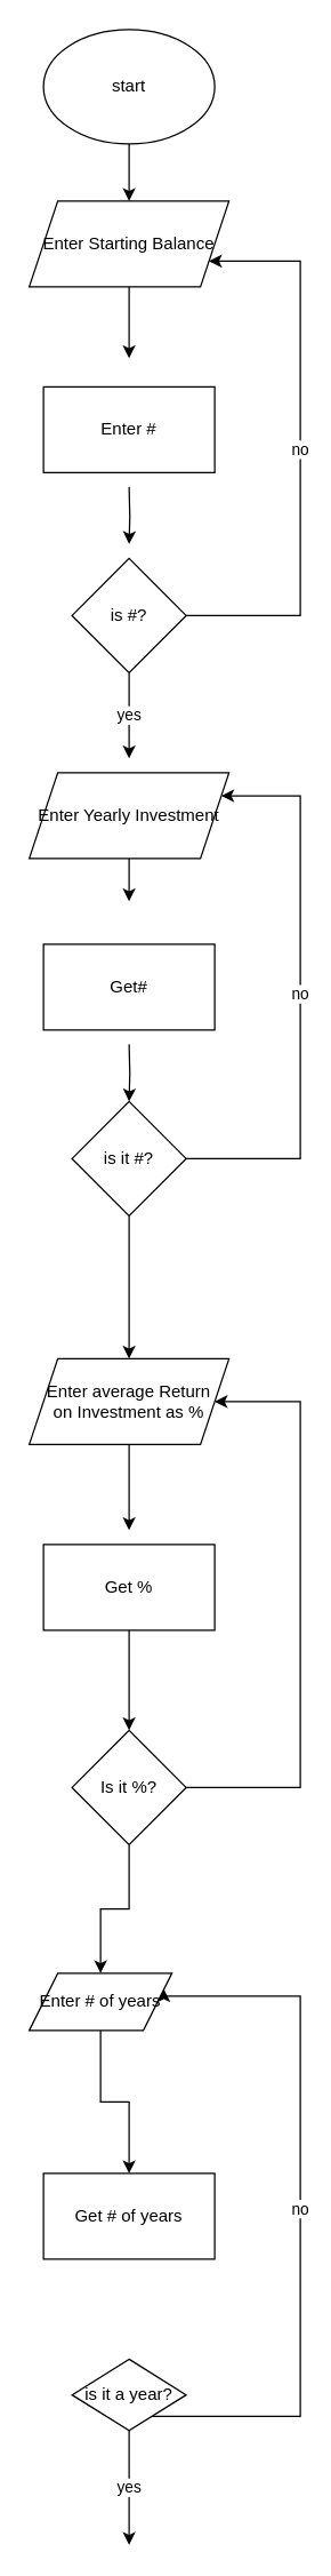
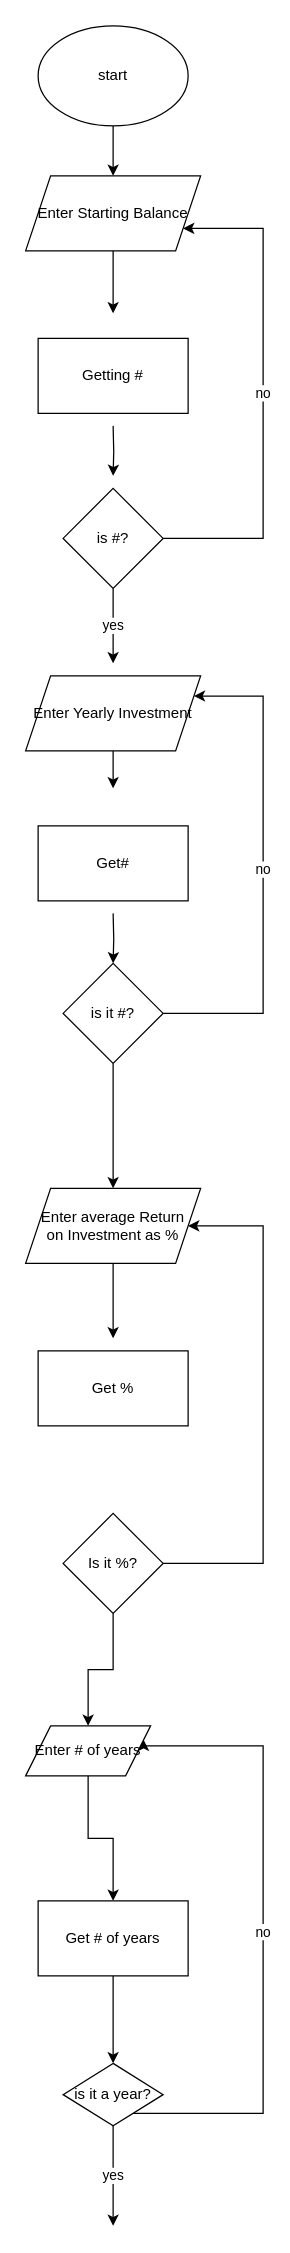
  <mxCell id="0" />
  <mxCell id="1" parent="0" />
  <mxCell id="2" style="edgeStyle=orthogonalEdgeStyle;rounded=0;orthogonalLoop=1;jettySize=auto;html=1;" edge="1" parent="1" source="3"><mxGeometry relative="1" as="geometry"><mxPoint x="90" y="140" as="targetPoint" /></mxGeometry></mxCell>
  <mxCell id="3" value="start" style="ellipse;whiteSpace=wrap;html=1;" vertex="1" parent="1"><mxGeometry x="30" y="20" width="120" height="80" as="geometry" /></mxCell>
  <mxCell id="4" style="edgeStyle=orthogonalEdgeStyle;rounded=0;orthogonalLoop=1;jettySize=auto;html=1;" edge="1" parent="1" source="5"><mxGeometry relative="1" as="geometry"><mxPoint x="90" y="250" as="targetPoint" /></mxGeometry></mxCell>
  <mxCell id="5" value="Enter Starting Balance" style="shape=parallelogram;perimeter=parallelogramPerimeter;whiteSpace=wrap;html=1;fixedSize=1;" vertex="1" parent="1"><mxGeometry x="20" y="140" width="140" height="60" as="geometry" /></mxCell>
  <mxCell id="6" style="edgeStyle=orthogonalEdgeStyle;rounded=0;orthogonalLoop=1;jettySize=auto;html=1;" edge="1" parent="1"><mxGeometry relative="1" as="geometry"><mxPoint x="90" y="380" as="targetPoint" /><mxPoint x="90" y="340" as="sourcePoint" /></mxGeometry></mxCell>
  <mxCell id="7" value="no" style="edgeStyle=orthogonalEdgeStyle;rounded=0;orthogonalLoop=1;jettySize=auto;html=1;exitX=1;exitY=0.5;exitDx=0;exitDy=0;entryX=1;entryY=0.75;entryDx=0;entryDy=0;" edge="1" parent="1" source="9" target="5"><mxGeometry relative="1" as="geometry"><Array as="points"><mxPoint x="210" y="430" /><mxPoint x="210" y="182" /></Array></mxGeometry></mxCell>
  <mxCell id="8" value="yes" style="edgeStyle=orthogonalEdgeStyle;rounded=0;orthogonalLoop=1;jettySize=auto;html=1;" edge="1" parent="1" source="9"><mxGeometry relative="1" as="geometry"><mxPoint x="90" y="530" as="targetPoint" /><Array as="points"><mxPoint x="90" y="530" /><mxPoint x="90" y="530" /></Array></mxGeometry></mxCell>
  <mxCell id="9" value="is #?" style="rhombus;whiteSpace=wrap;html=1;" vertex="1" parent="1"><mxGeometry x="50" y="390" width="80" height="80" as="geometry" /></mxCell>
  <mxCell id="10" style="edgeStyle=orthogonalEdgeStyle;rounded=0;orthogonalLoop=1;jettySize=auto;html=1;" edge="1" parent="1" source="11"><mxGeometry relative="1" as="geometry"><mxPoint x="90" y="630" as="targetPoint" /></mxGeometry></mxCell>
  <mxCell id="11" value="Enter Yearly Investment" style="shape=parallelogram;perimeter=parallelogramPerimeter;whiteSpace=wrap;html=1;fixedSize=1;" vertex="1" parent="1"><mxGeometry x="20" y="540" width="140" height="60" as="geometry" /></mxCell>
  <mxCell id="12" style="edgeStyle=orthogonalEdgeStyle;rounded=0;orthogonalLoop=1;jettySize=auto;html=1;" edge="1" parent="1"><mxGeometry relative="1" as="geometry"><mxPoint x="90" y="770" as="targetPoint" /><mxPoint x="90" y="730" as="sourcePoint" /></mxGeometry></mxCell>
  <mxCell id="13" value="no" style="edgeStyle=orthogonalEdgeStyle;rounded=0;orthogonalLoop=1;jettySize=auto;html=1;entryX=1;entryY=0.25;entryDx=0;entryDy=0;" edge="1" parent="1" source="15" target="11"><mxGeometry relative="1" as="geometry"><Array as="points"><mxPoint x="210" y="810" /><mxPoint x="210" y="556" /></Array></mxGeometry></mxCell>
  <mxCell id="14" value="" style="edgeStyle=orthogonalEdgeStyle;rounded=0;orthogonalLoop=1;jettySize=auto;html=1;" edge="1" parent="1" source="15" target="17"><mxGeometry relative="1" as="geometry" /></mxCell>
  <mxCell id="15" value="is it #?" style="rhombus;whiteSpace=wrap;html=1;" vertex="1" parent="1"><mxGeometry x="50" y="770" width="80" height="80" as="geometry" /></mxCell>
  <mxCell id="16" value="" style="edgeStyle=orthogonalEdgeStyle;rounded=0;orthogonalLoop=1;jettySize=auto;html=1;" edge="1" parent="1" source="17"><mxGeometry relative="1" as="geometry"><mxPoint x="90" y="1070" as="targetPoint" /></mxGeometry></mxCell>
  <mxCell id="17" value="Enter average Return&lt;br&gt;on Investment as %" style="shape=parallelogram;perimeter=parallelogramPerimeter;whiteSpace=wrap;html=1;fixedSize=1;" vertex="1" parent="1"><mxGeometry x="20" y="950" width="140" height="60" as="geometry" /></mxCell>
- <mxCell id="18" value="" style="edgeStyle=orthogonalEdgeStyle;rounded=0;orthogonalLoop=1;jettySize=auto;html=1;" edge="1" parent="1" source="19" target="24"><mxGeometry relative="1" as="geometry"><Array as="points"><mxPoint x="90" y="1175" /><mxPoint x="90" y="1175" /></Array></mxGeometry></mxCell>
  <mxCell id="19" value="Get %" style="whiteSpace=wrap;html=1;" vertex="1" parent="1"><mxGeometry x="30" y="1080" width="120" height="60" as="geometry" /></mxCell>
  <mxCell id="20" value="Get#" style="rounded=0;whiteSpace=wrap;html=1;" vertex="1" parent="1"><mxGeometry x="30" y="660" width="120" height="60" as="geometry" /></mxCell>
- <mxCell id="21" value="Enter #" style="rounded=0;whiteSpace=wrap;html=1;" vertex="1" parent="1"><mxGeometry x="30" y="270" width="120" height="60" as="geometry" /></mxCell>
+ <mxCell id="21" value="Getting #" style="rounded=0;whiteSpace=wrap;html=1;" vertex="1" parent="1"><mxGeometry x="30" y="270" width="120" height="60" as="geometry" /></mxCell>
  <mxCell id="22" style="edgeStyle=orthogonalEdgeStyle;rounded=0;orthogonalLoop=1;jettySize=auto;html=1;entryX=1;entryY=0.5;entryDx=0;entryDy=0;" edge="1" parent="1" source="24" target="17"><mxGeometry relative="1" as="geometry"><Array as="points"><mxPoint x="210" y="1250" /><mxPoint x="210" y="980" /></Array></mxGeometry></mxCell>
  <mxCell id="23" value="" style="edgeStyle=orthogonalEdgeStyle;rounded=0;orthogonalLoop=1;jettySize=auto;html=1;" edge="1" parent="1" source="24" target="26"><mxGeometry relative="1" as="geometry" /></mxCell>
  <mxCell id="24" value="Is it %?" style="rhombus;whiteSpace=wrap;html=1;" vertex="1" parent="1"><mxGeometry x="50" y="1210" width="80" height="80" as="geometry" /></mxCell>
  <mxCell id="25" value="" style="edgeStyle=orthogonalEdgeStyle;rounded=0;orthogonalLoop=1;jettySize=auto;html=1;" edge="1" parent="1" source="26" target="28"><mxGeometry relative="1" as="geometry" /></mxCell>
  <mxCell id="26" value="Enter # of years" style="shape=parallelogram;perimeter=parallelogramPerimeter;whiteSpace=wrap;html=1;fixedSize=1;" vertex="1" parent="1"><mxGeometry x="20" y="1380" width="100" height="40" as="geometry" /></mxCell>
+ <mxCell id="27" value="" style="edgeStyle=orthogonalEdgeStyle;rounded=0;orthogonalLoop=1;jettySize=auto;html=1;" edge="1" parent="1" source="28" target="31"><mxGeometry relative="1" as="geometry" /></mxCell>
  <mxCell id="28" value="Get # of years" style="whiteSpace=wrap;html=1;" vertex="1" parent="1"><mxGeometry x="30" y="1520" width="120" height="60" as="geometry" /></mxCell>
  <mxCell id="29" value="no" style="edgeStyle=orthogonalEdgeStyle;rounded=0;orthogonalLoop=1;jettySize=auto;html=1;entryX=1;entryY=0.25;entryDx=0;entryDy=0;" edge="1" parent="1" source="31" target="26"><mxGeometry relative="1" as="geometry"><Array as="points"><mxPoint x="210" y="1690" /><mxPoint x="210" y="1396" /></Array></mxGeometry></mxCell>
  <mxCell id="30" value="yes" style="edgeStyle=orthogonalEdgeStyle;rounded=0;orthogonalLoop=1;jettySize=auto;html=1;" edge="1" parent="1" source="31"><mxGeometry relative="1" as="geometry"><mxPoint x="90" y="1780" as="targetPoint" /></mxGeometry></mxCell>
  <mxCell id="31" value="is it a year?" style="rhombus;whiteSpace=wrap;html=1;" vertex="1" parent="1"><mxGeometry x="50" y="1650" width="80" height="50" as="geometry" /></mxCell>
